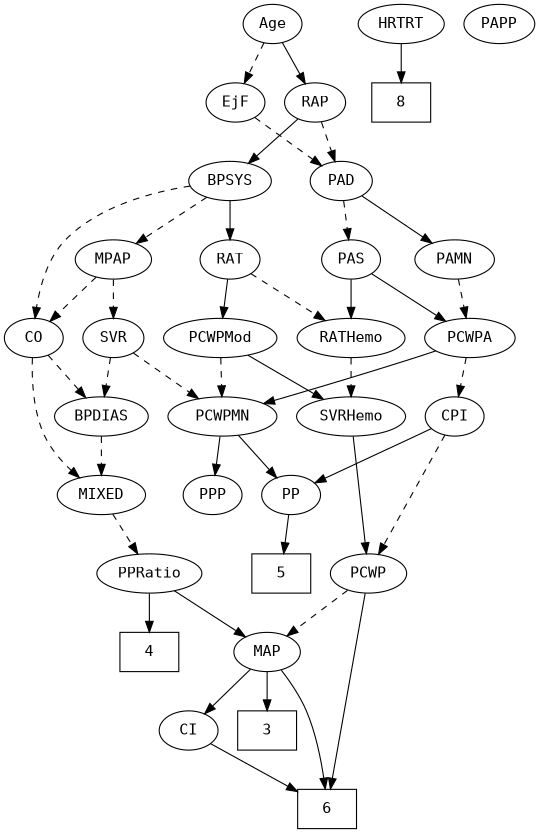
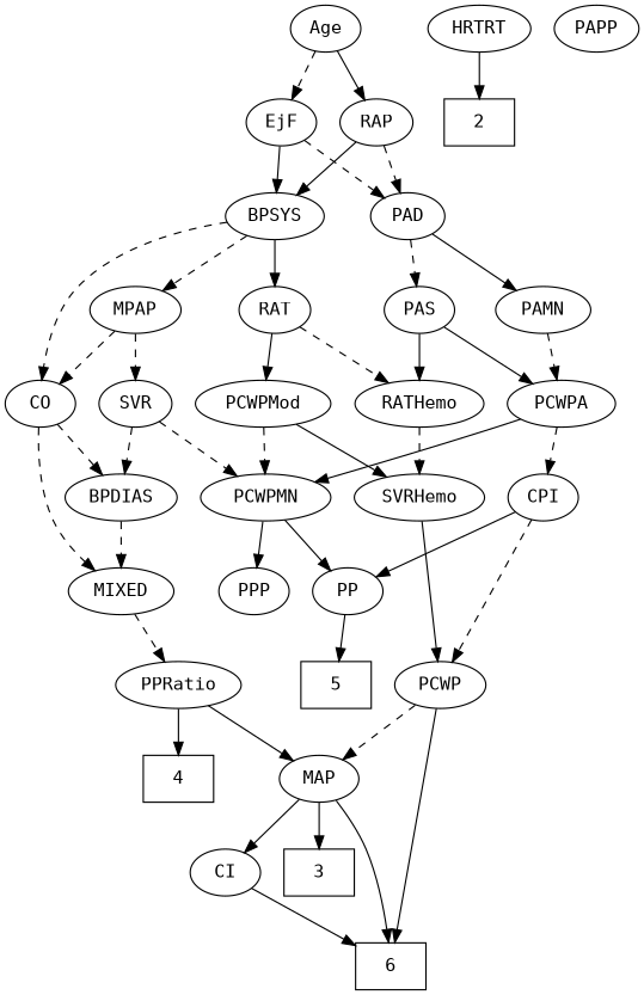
  strict digraph {
    fontname="DejaVu Sans Mono"
    node [fontname="DejaVu Sans Mono"]
    edge [fontname="DejaVu Sans Mono" style=solid]
    n1 [height=0.5 label=6 shape=box width=0.75]
-   2 [height=0.5 shape=box width=0.75 label=8]
+   2 [height=0.5 shape=box width=0.75]
    3 [height=0.5 shape=box width=0.75]
    4 [height=0.5 shape=box width=0.75]
    5 [height=0.5 shape=box width=0.75]
    Age [height=0.5 width=0.75]
    EjF [height=0.5 width=0.75]
    RAP [height=0.5 width=0.77632]
    BPSYS [height=0.5 width=1.0471]
    PAD [height=0.5 width=0.79437]
    MPAP [height=0.5 width=0.97491]
    RAT [height=0.5 width=0.75827]
    CO [height=0.5 width=0.75]
    PAS [height=0.5 width=0.75]
    PAMN [height=0.5 width=1.011]
    SVR [height=0.5 width=0.77632]
    RATHemo [height=0.5 width=1.3721]
    PCWPMod [height=0.5 width=1.4443]
    PCWPA [height=0.5 width=1.1555]
    MIXED [height=0.5 width=1.1193]
    PPRatio [height=0.5 width=1.1013]
    MAP [height=0.5 width=0.84854]
    CI [height=0.5 width=0.75]
    BPDIAS [height=0.5 width=1.1735]
    PCWPMN [height=0.5 width=1.3902]
    PP [height=0.5 width=0.75]
    PPP [height=0.5 width=0.75]
    SVRHemo [height=0.5 width=1.3902]
    CPI [height=0.5 width=0.75]
    HRTRT [height=0.5 width=1.1013]
    PCWP [height=0.5 width=0.97491]
    PAPP [height=0.5 width=0.88464]
    Age -> EjF [style=dashed]
    Age -> RAP
+   EjF -> BPSYS
    EjF -> PAD [style=dashed]
    RAP -> BPSYS
    RAP -> PAD [style=dashed]
    BPSYS -> MPAP [style=dashed]
    BPSYS -> RAT
    BPSYS -> CO [style=dashed]
    PAD -> PAS [style=dashed]
    PAD -> PAMN
    MPAP -> CO [style=dashed]
    MPAP -> SVR [style=dashed]
    RAT -> RATHemo [style=dashed]
    RAT -> PCWPMod
    CO -> MIXED [style=dashed]
    CO -> BPDIAS [style=dashed]
    PAS -> RATHemo
    PAS -> PCWPA
    PAMN -> PCWPA [style=dashed]
    SVR -> BPDIAS [style=dashed]
    SVR -> PCWPMN [style=dashed]
    RATHemo -> SVRHemo [style=dashed]
    PCWPMod -> PCWPMN [style=dashed]
    PCWPMod -> SVRHemo
    PCWPA -> PCWPMN
    PCWPA -> CPI [style=dashed]
    MIXED -> PPRatio [style=dashed]
    PPRatio -> 4
    PPRatio -> MAP
    MAP -> n1
    MAP -> 3
    MAP -> CI
    CI -> n1
    BPDIAS -> MIXED [style=dashed]
    PCWPMN -> PP
    PCWPMN -> PPP
    PP -> 5
    SVRHemo -> PCWP
    CPI -> PP
    CPI -> PCWP [style=dashed]
    HRTRT -> 2
    PCWP -> n1
    PCWP -> MAP [style=dashed]
  }
